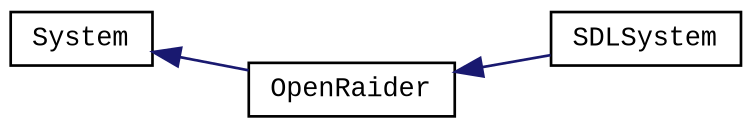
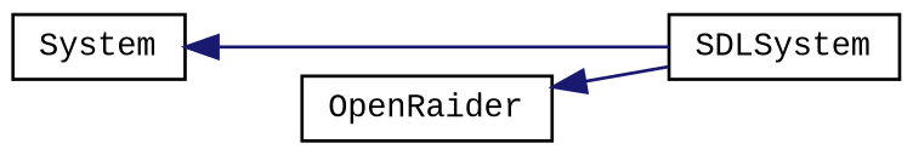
  digraph {
    fontname="Liberation Mono"
    rankdir=LR
    node [color=black fillcolor=white fontname="Liberation Mono" fontsize=10 shape=record style=filled]
    edge [color=midnightblue dir=back fontname="Liberation Mono" fontsize=10 labelfontname=Helvetica labelfontsize=10 style=solid]
    n1 [height=0.2 label=System width=0.4]
    n2 [height=0.2 label=SDLSystem width=0.4]
    n3 [height=0.2 label=OpenRaider width=0.4]
-   n1 -> n3
+   n1 -> n2
    n3 -> n2
  }
